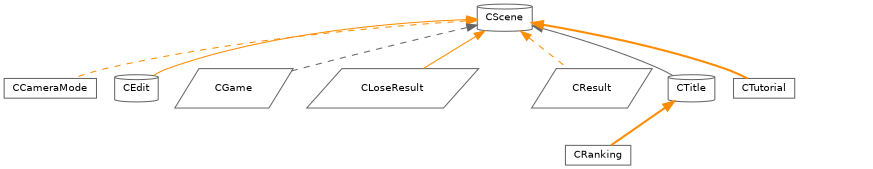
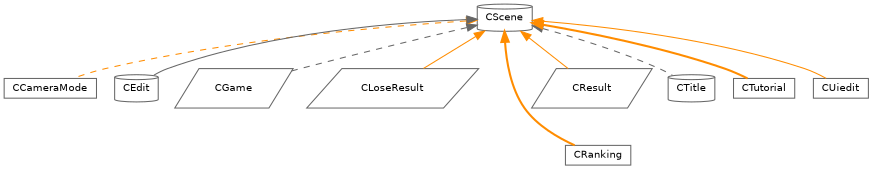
  digraph {
    rankdir=TB
    node [color=grey40 fillcolor=white fontname=Helvetica fontsize=10 shape=box style=filled]
    edge [color=darkorange dir=back fontname=Helvetica fontsize=10 labelfontname=Helvetica labelfontsize=10 style=solid]
    n1 [height=0.2 label=CScene shape=cylinder width=0.4]
    n2 [height=0.2 label=CCameraMode width=0.4]
    n3 [height=0.2 label=CEdit shape=cylinder width=0.4]
    n4 [height=0.2 label=CGame shape=parallelogram width=0.4]
    n5 [height=0.2 label=CLoseResult shape=parallelogram width=0.4]
    n6 [height=0.2 label=CRanking width=0.4]
    n7 [height=0.2 label=CResult shape=parallelogram width=0.4]
    n8 [height=0.2 label=CTitle shape=cylinder width=0.4]
    n9 [height=0.2 label=CTutorial width=0.4]
+   n10 [height=0.2 label=CUiedit width=0.4]
    n1 -> n2 [style=dashed]
-   n1 -> n3
+   n1 -> n3 [color=gray40]
    n1 -> n4 [color=gray40 style=dashed]
    n1 -> n5
-   n8 -> n6 [style=bold]
-   n1 -> n7 [style=dashed]
-   n1 -> n8 [color=gray40]
+   n1 -> n6 [style=bold]
+   n1 -> n7
+   n1 -> n8 [color=gray40 style=dashed]
    n1 -> n9 [style=bold]
+   n1 -> n10
  }
